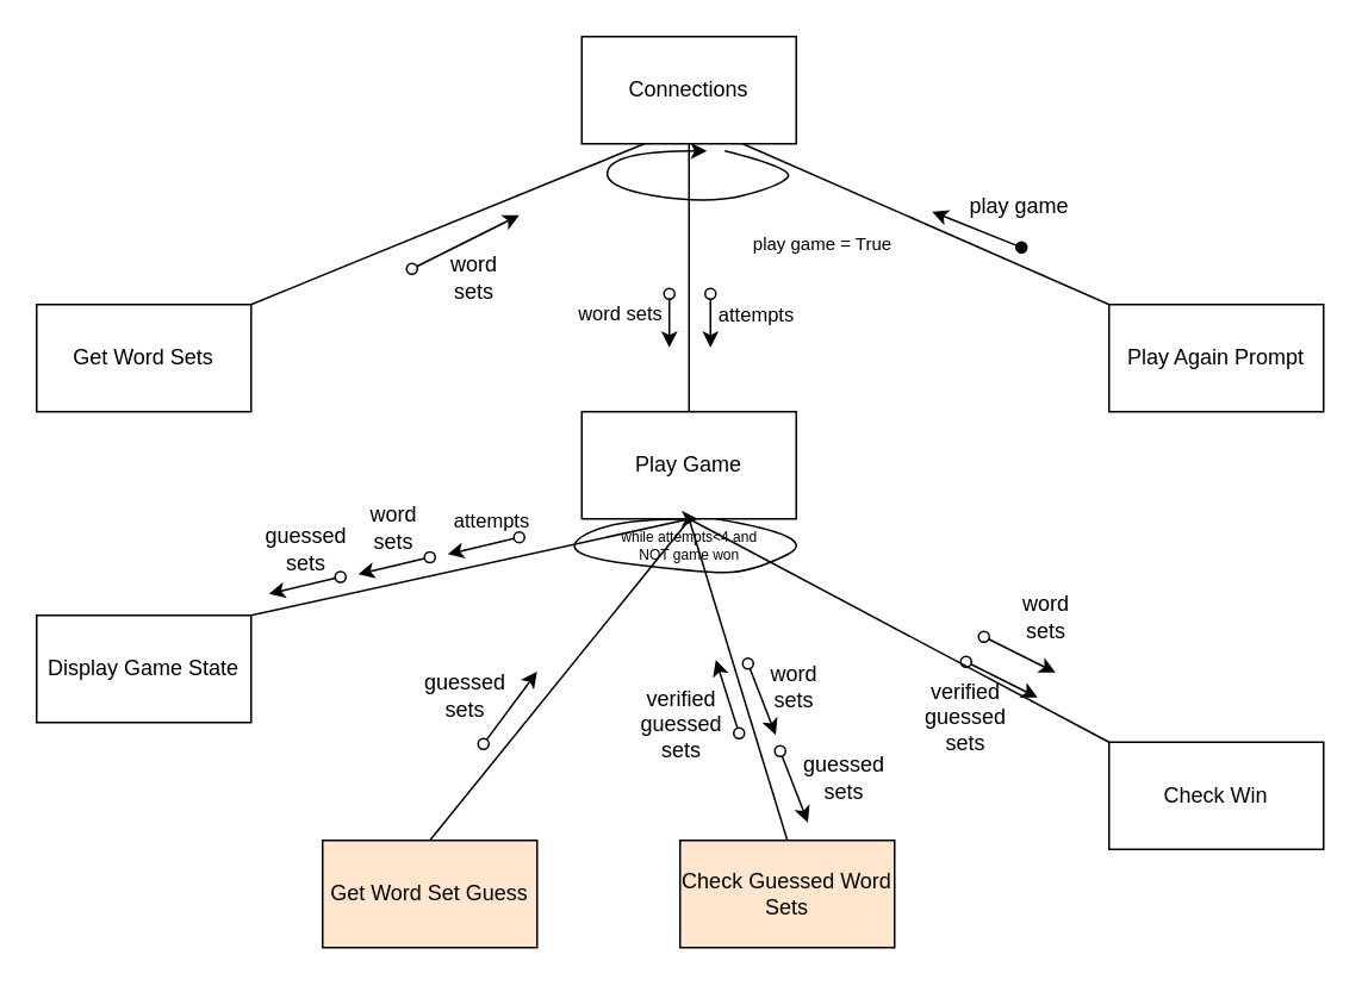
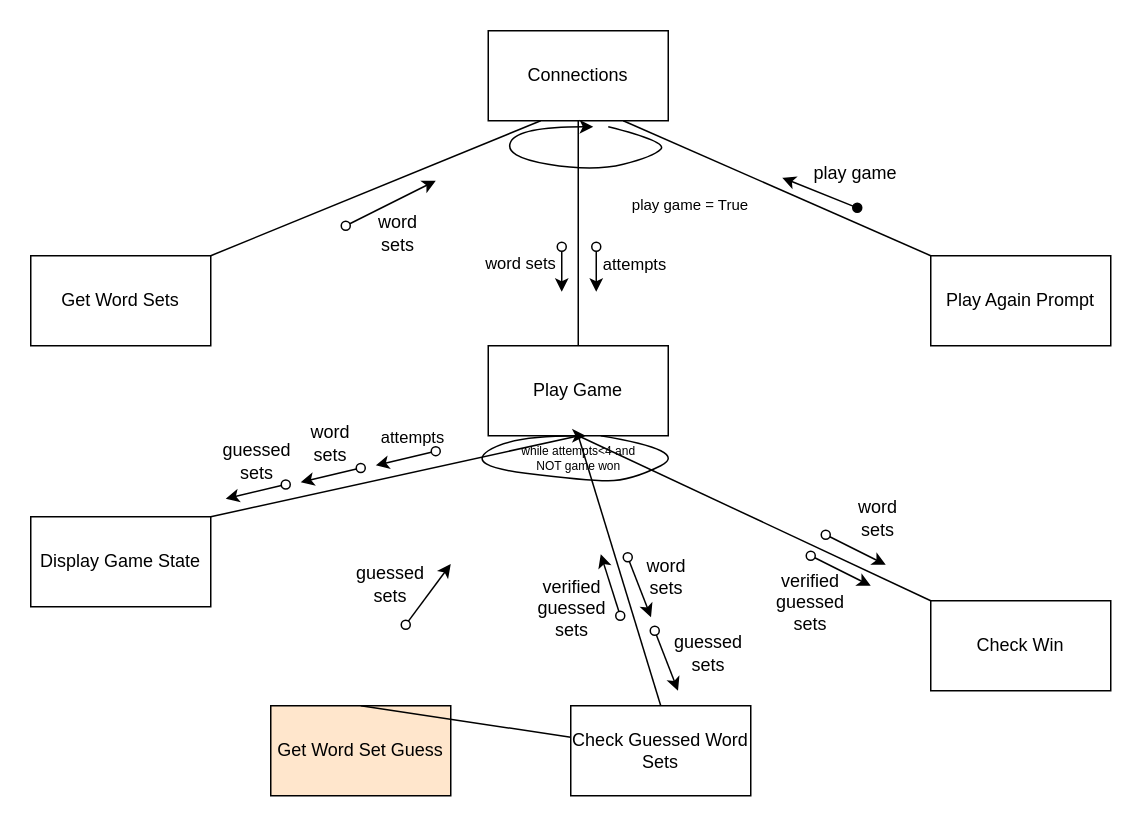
  <mxCell id="0" />
  <mxCell id="1" parent="0" />
  <mxCell id="2" value="Connections" style="rounded=0;whiteSpace=wrap;html=1;" vertex="1" parent="1"><mxGeometry x="325" y="20" width="120" height="60" as="geometry" /></mxCell>
  <mxCell id="3" value="Get Word Sets" style="rounded=0;whiteSpace=wrap;html=1;" vertex="1" parent="1"><mxGeometry x="20" y="170" width="120" height="60" as="geometry" /></mxCell>
  <mxCell id="4" value="" style="endArrow=none;html=1;rounded=0;" edge="1" parent="1"><mxGeometry width="50" height="50" relative="1" as="geometry"><mxPoint x="140" y="170" as="sourcePoint" /><mxPoint x="360" y="80" as="targetPoint" /></mxGeometry></mxCell>
  <mxCell id="5" value="" style="endArrow=classic;html=1;rounded=0;startArrow=oval;startFill=0;" edge="1" parent="1"><mxGeometry width="50" height="50" relative="1" as="geometry"><mxPoint x="230" y="150" as="sourcePoint" /><mxPoint x="290" y="120" as="targetPoint" /></mxGeometry></mxCell>
  <mxCell id="6" value="word sets" style="text;html=1;align=center;verticalAlign=middle;whiteSpace=wrap;rounded=0;" vertex="1" parent="1"><mxGeometry x="240" y="140" width="50" height="30" as="geometry" /></mxCell>
  <mxCell id="7" value="Play Again Prompt" style="rounded=0;whiteSpace=wrap;html=1;" vertex="1" parent="1"><mxGeometry x="620" y="170" width="120" height="60" as="geometry" /></mxCell>
  <mxCell id="8" value="" style="endArrow=none;html=1;rounded=0;entryX=0.75;entryY=1;entryDx=0;entryDy=0;" edge="1" parent="1" target="2"><mxGeometry width="50" height="50" relative="1" as="geometry"><mxPoint x="620" y="170" as="sourcePoint" /><mxPoint x="670" y="120" as="targetPoint" /></mxGeometry></mxCell>
  <mxCell id="9" value="" style="endArrow=classic;html=1;rounded=0;startArrow=oval;startFill=1;" edge="1" parent="1"><mxGeometry width="50" height="50" relative="1" as="geometry"><mxPoint x="571" y="138" as="sourcePoint" /><mxPoint x="521" y="118" as="targetPoint" /></mxGeometry></mxCell>
  <mxCell id="10" value="play game" style="text;html=1;align=center;verticalAlign=middle;whiteSpace=wrap;rounded=0;" vertex="1" parent="1"><mxGeometry x="540" y="100" width="60" height="30" as="geometry" /></mxCell>
  <mxCell id="11" value="" style="curved=1;endArrow=classic;html=1;rounded=0;" edge="1" parent="1"><mxGeometry width="50" height="50" relative="1" as="geometry"><mxPoint x="405" y="84" as="sourcePoint" /><mxPoint x="395" y="84" as="targetPoint" /><Array as="points"><mxPoint x="445" y="94" /><mxPoint x="435" y="104" /><mxPoint x="395" y="114" /><mxPoint x="335" y="104" /><mxPoint x="345" y="84" /></Array></mxGeometry></mxCell>
  <mxCell id="12" value="play game = True" style="text;html=1;align=center;verticalAlign=middle;whiteSpace=wrap;rounded=0;fontSize=10;" vertex="1" parent="1"><mxGeometry x="410" y="121" width="100" height="30" as="geometry" /></mxCell>
  <mxCell id="13" value="Play Game" style="rounded=0;whiteSpace=wrap;html=1;" vertex="1" parent="1"><mxGeometry x="325" y="230" width="120" height="60" as="geometry" /></mxCell>
  <mxCell id="14" value="" style="endArrow=none;html=1;rounded=0;exitX=0.5;exitY=0;exitDx=0;exitDy=0;entryX=0.5;entryY=1;entryDx=0;entryDy=0;" edge="1" parent="1" source="13" target="2"><mxGeometry width="50" height="50" relative="1" as="geometry"><mxPoint x="420" y="240" as="sourcePoint" /><mxPoint x="470" y="190" as="targetPoint" /></mxGeometry></mxCell>
  <mxCell id="15" value="" style="endArrow=classic;html=1;rounded=0;startArrow=oval;startFill=0;" edge="1" parent="1"><mxGeometry width="50" height="50" relative="1" as="geometry"><mxPoint x="397" y="164" as="sourcePoint" /><mxPoint x="397" y="194" as="targetPoint" /></mxGeometry></mxCell>
  <mxCell id="16" value="" style="endArrow=classic;html=1;rounded=0;startArrow=oval;startFill=0;" edge="1" parent="1"><mxGeometry width="50" height="50" relative="1" as="geometry"><mxPoint x="374" y="164" as="sourcePoint" /><mxPoint x="374" y="194" as="targetPoint" /></mxGeometry></mxCell>
  <mxCell id="17" value="attempts" style="text;html=1;align=center;verticalAlign=middle;whiteSpace=wrap;rounded=0;fontSize=11;" vertex="1" parent="1"><mxGeometry x="393" y="161" width="60" height="30" as="geometry" /></mxCell>
  <mxCell id="18" value="word sets" style="text;html=1;align=center;verticalAlign=middle;whiteSpace=wrap;rounded=0;fontSize=11;" vertex="1" parent="1"><mxGeometry x="317" y="160" width="60" height="30" as="geometry" /></mxCell>
  <mxCell id="19" value="" style="curved=1;endArrow=classic;html=1;rounded=0;" edge="1" parent="1"><mxGeometry width="50" height="50" relative="1" as="geometry"><mxPoint x="400" y="290" as="sourcePoint" /><mxPoint x="390" y="290" as="targetPoint" /><Array as="points"><mxPoint x="460" y="300" /><mxPoint x="420" y="320" /><mxPoint x="390" y="320" /><mxPoint x="310" y="310" /><mxPoint x="340" y="290" /></Array></mxGeometry></mxCell>
  <mxCell id="20" value="while attempts&amp;lt;4 and NOT game won" style="text;html=1;align=center;verticalAlign=middle;whiteSpace=wrap;rounded=0;fontSize=8;" vertex="1" parent="1"><mxGeometry x="342" y="290" width="87" height="30" as="geometry" /></mxCell>
- <mxCell id="21" value="Check Win" style="rounded=0;whiteSpace=wrap;html=1;" vertex="1" parent="1"><mxGeometry x="620" y="415" width="120" height="60" as="geometry" /></mxCell>
+ <mxCell id="21" value="Check Win" style="rounded=0;whiteSpace=wrap;html=1;" vertex="1" parent="1"><mxGeometry x="620" y="400" width="120" height="60" as="geometry" /></mxCell>
  <mxCell id="22" value="" style="endArrow=none;html=1;rounded=0;entryX=0;entryY=0;entryDx=0;entryDy=0;exitX=0.5;exitY=1;exitDx=0;exitDy=0;" edge="1" parent="1" source="13" target="21"><mxGeometry width="50" height="50" relative="1" as="geometry"><mxPoint x="450" y="290" as="sourcePoint" /><mxPoint x="470" y="390" as="targetPoint" /></mxGeometry></mxCell>
  <mxCell id="23" value="" style="endArrow=classic;html=1;rounded=0;startArrow=oval;startFill=0;" edge="1" parent="1"><mxGeometry width="50" height="50" relative="1" as="geometry"><mxPoint x="550" y="356" as="sourcePoint" /><mxPoint x="590" y="376" as="targetPoint" /></mxGeometry></mxCell>
  <mxCell id="24" value="word sets" style="text;html=1;align=center;verticalAlign=middle;whiteSpace=wrap;rounded=0;" vertex="1" parent="1"><mxGeometry x="560" y="330" width="50" height="30" as="geometry" /></mxCell>
  <mxCell id="25" value="" style="endArrow=classic;html=1;rounded=0;startArrow=oval;startFill=0;" edge="1" parent="1"><mxGeometry width="50" height="50" relative="1" as="geometry"><mxPoint x="540" y="370" as="sourcePoint" /><mxPoint x="580" y="390" as="targetPoint" /></mxGeometry></mxCell>
  <mxCell id="26" value="verified guessed sets" style="text;html=1;align=center;verticalAlign=middle;whiteSpace=wrap;rounded=0;" vertex="1" parent="1"><mxGeometry x="510" y="386" width="60" height="30" as="geometry" /></mxCell>
- <mxCell id="27" value="Check Guessed Word Sets" style="rounded=0;whiteSpace=wrap;html=1;fillColor=#ffe6cc;" vertex="1" parent="1"><mxGeometry x="380" y="470" width="120" height="60" as="geometry" /></mxCell>
+ <mxCell id="27" value="Check Guessed Word Sets" style="rounded=0;whiteSpace=wrap;html=1;" vertex="1" parent="1"><mxGeometry x="380" y="470" width="120" height="60" as="geometry" /></mxCell>
  <mxCell id="28" value="" style="endArrow=none;html=1;rounded=0;exitX=0.5;exitY=0;exitDx=0;exitDy=0;entryX=0.5;entryY=1;entryDx=0;entryDy=0;" edge="1" parent="1" source="27" target="13"><mxGeometry width="50" height="50" relative="1" as="geometry"><mxPoint x="390" y="380" as="sourcePoint" /><mxPoint x="420" y="340" as="targetPoint" /></mxGeometry></mxCell>
  <mxCell id="29" value="" style="endArrow=classic;html=1;rounded=0;startArrow=oval;startFill=0;" edge="1" parent="1"><mxGeometry width="50" height="50" relative="1" as="geometry"><mxPoint x="418" y="371" as="sourcePoint" /><mxPoint x="433.5" y="411" as="targetPoint" /></mxGeometry></mxCell>
  <mxCell id="30" value="word sets" style="text;html=1;align=center;verticalAlign=middle;whiteSpace=wrap;rounded=0;" vertex="1" parent="1"><mxGeometry x="424" y="369" width="40" height="30" as="geometry" /></mxCell>
  <mxCell id="31" value="" style="endArrow=classic;html=1;rounded=0;startArrow=oval;startFill=0;" edge="1" parent="1"><mxGeometry width="50" height="50" relative="1" as="geometry"><mxPoint x="413" y="410" as="sourcePoint" /><mxPoint x="400" y="369" as="targetPoint" /></mxGeometry></mxCell>
  <mxCell id="32" value="verified guessed sets" style="text;html=1;align=center;verticalAlign=middle;whiteSpace=wrap;rounded=0;" vertex="1" parent="1"><mxGeometry x="351" y="390" width="60" height="30" as="geometry" /></mxCell>
  <mxCell id="33" value="" style="endArrow=classic;html=1;rounded=0;startArrow=oval;startFill=0;" edge="1" parent="1"><mxGeometry width="50" height="50" relative="1" as="geometry"><mxPoint x="436" y="420" as="sourcePoint" /><mxPoint x="451.5" y="460" as="targetPoint" /></mxGeometry></mxCell>
  <mxCell id="34" value="guessed sets" style="text;html=1;align=center;verticalAlign=middle;whiteSpace=wrap;rounded=0;" vertex="1" parent="1"><mxGeometry x="442" y="420" width="60" height="30" as="geometry" /></mxCell>
  <mxCell id="35" value="Display Game State" style="rounded=0;whiteSpace=wrap;html=1;" vertex="1" parent="1"><mxGeometry x="20" y="344" width="120" height="60" as="geometry" /></mxCell>
  <mxCell id="36" value="Get Word Set Guess" style="rounded=0;whiteSpace=wrap;html=1;fillColor=#ffe6cc;" vertex="1" parent="1"><mxGeometry x="180" y="470" width="120" height="60" as="geometry" /></mxCell>
- <mxCell id="37" value="" style="endArrow=none;html=1;rounded=0;exitX=0.5;exitY=0;exitDx=0;exitDy=0;entryX=0.5;entryY=0;entryDx=0;entryDy=0;" edge="1" parent="1" source="36" target="20"><mxGeometry width="50" height="50" relative="1" as="geometry"><mxPoint x="240" y="466" as="sourcePoint" /><mxPoint x="290" y="416" as="targetPoint" /></mxGeometry></mxCell>
+ <mxCell id="37" value="" style="endArrow=none;html=1;rounded=0;exitX=0.5;exitY=0;exitDx=0;exitDy=0;" edge="1" parent="1" source="36" target="27"><mxGeometry width="50" height="50" relative="1" as="geometry"><mxPoint x="240" y="466" as="sourcePoint" /><mxPoint x="290" y="416" as="targetPoint" /></mxGeometry></mxCell>
  <mxCell id="38" value="guessed sets" style="text;html=1;align=center;verticalAlign=middle;whiteSpace=wrap;rounded=0;" vertex="1" parent="1"><mxGeometry x="230" y="374" width="60" height="30" as="geometry" /></mxCell>
  <mxCell id="39" value="" style="endArrow=classic;html=1;rounded=0;startArrow=oval;startFill=0;" edge="1" parent="1"><mxGeometry width="50" height="50" relative="1" as="geometry"><mxPoint x="270" y="416" as="sourcePoint" /><mxPoint x="300" y="375.5" as="targetPoint" /></mxGeometry></mxCell>
  <mxCell id="40" value="" style="endArrow=none;html=1;rounded=0;entryX=0.5;entryY=0;entryDx=0;entryDy=0;exitX=1;exitY=0;exitDx=0;exitDy=0;" edge="1" parent="1" source="35" target="20"><mxGeometry width="50" height="50" relative="1" as="geometry"><mxPoint x="170" y="374" as="sourcePoint" /><mxPoint x="220" y="324" as="targetPoint" /></mxGeometry></mxCell>
  <mxCell id="41" value="" style="endArrow=classic;html=1;rounded=0;startArrow=oval;startFill=0;" edge="1" parent="1"><mxGeometry width="50" height="50" relative="1" as="geometry"><mxPoint x="290" y="300.25" as="sourcePoint" /><mxPoint x="250" y="309.75" as="targetPoint" /></mxGeometry></mxCell>
  <mxCell id="42" value="" style="endArrow=classic;html=1;rounded=0;startArrow=oval;startFill=0;" edge="1" parent="1"><mxGeometry width="50" height="50" relative="1" as="geometry"><mxPoint x="240" y="311.5" as="sourcePoint" /><mxPoint x="200" y="321" as="targetPoint" /></mxGeometry></mxCell>
  <mxCell id="43" value="" style="endArrow=classic;html=1;rounded=0;startArrow=oval;startFill=0;" edge="1" parent="1"><mxGeometry width="50" height="50" relative="1" as="geometry"><mxPoint x="190" y="322.5" as="sourcePoint" /><mxPoint x="150" y="332" as="targetPoint" /></mxGeometry></mxCell>
  <mxCell id="44" value="attempts" style="text;html=1;align=center;verticalAlign=middle;whiteSpace=wrap;rounded=0;fontSize=11;" vertex="1" parent="1"><mxGeometry x="245" y="276" width="60" height="30" as="geometry" /></mxCell>
  <mxCell id="45" value="word sets" style="text;html=1;align=center;verticalAlign=middle;whiteSpace=wrap;rounded=0;" vertex="1" parent="1"><mxGeometry x="195" y="280" width="50" height="30" as="geometry" /></mxCell>
  <mxCell id="46" value="guessed sets" style="text;html=1;align=center;verticalAlign=middle;whiteSpace=wrap;rounded=0;" vertex="1" parent="1"><mxGeometry x="141" y="292" width="60" height="30" as="geometry" /></mxCell>
